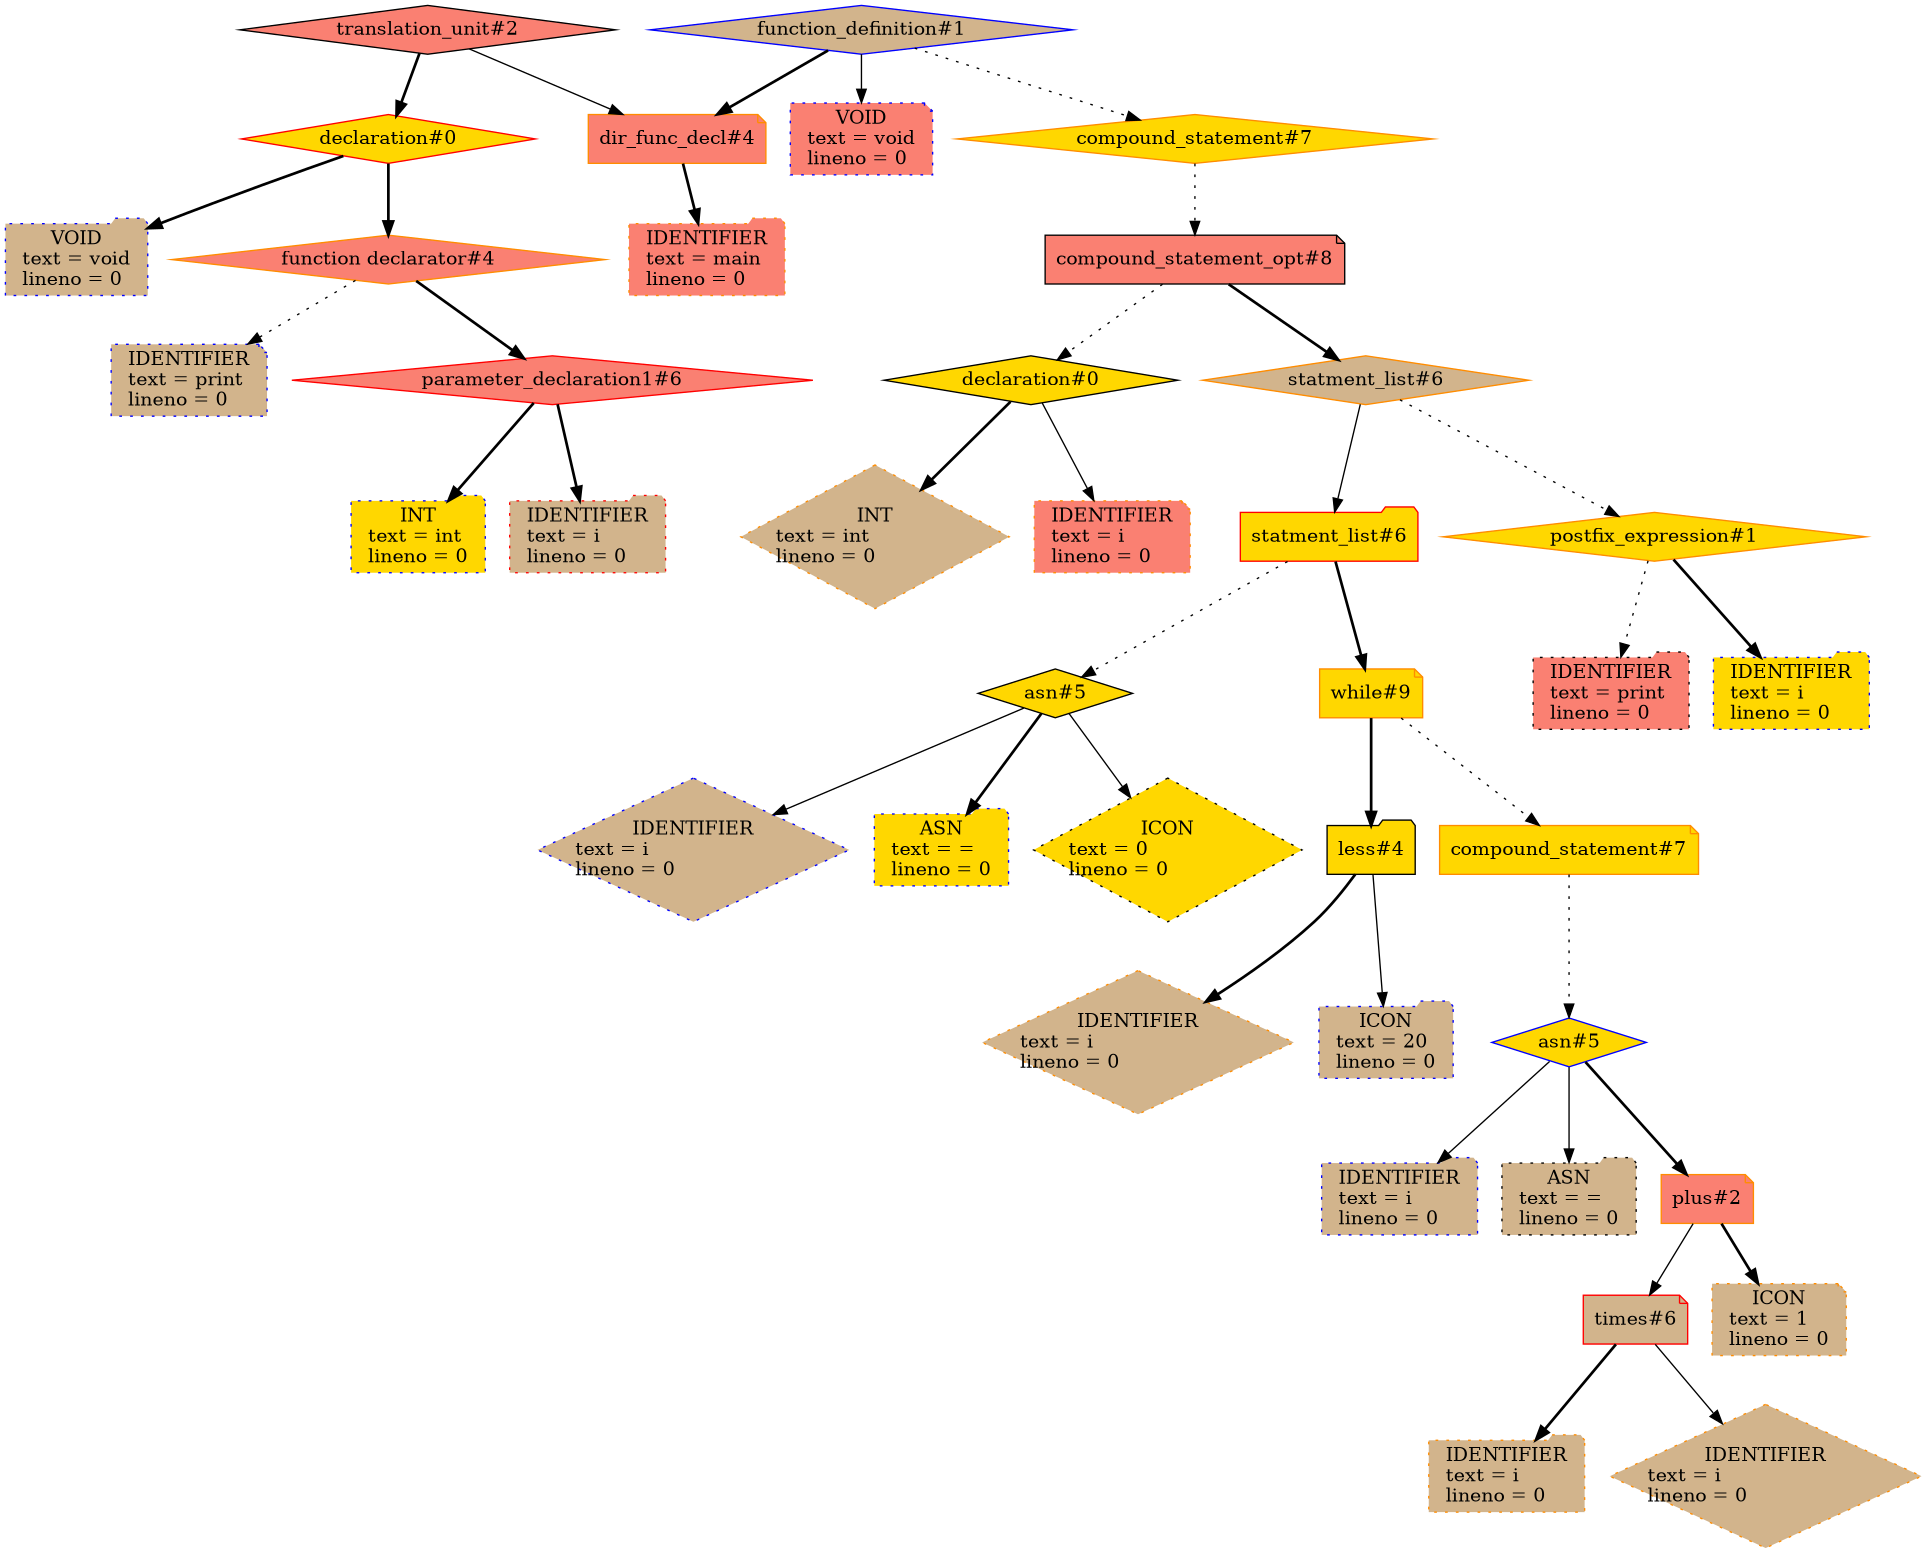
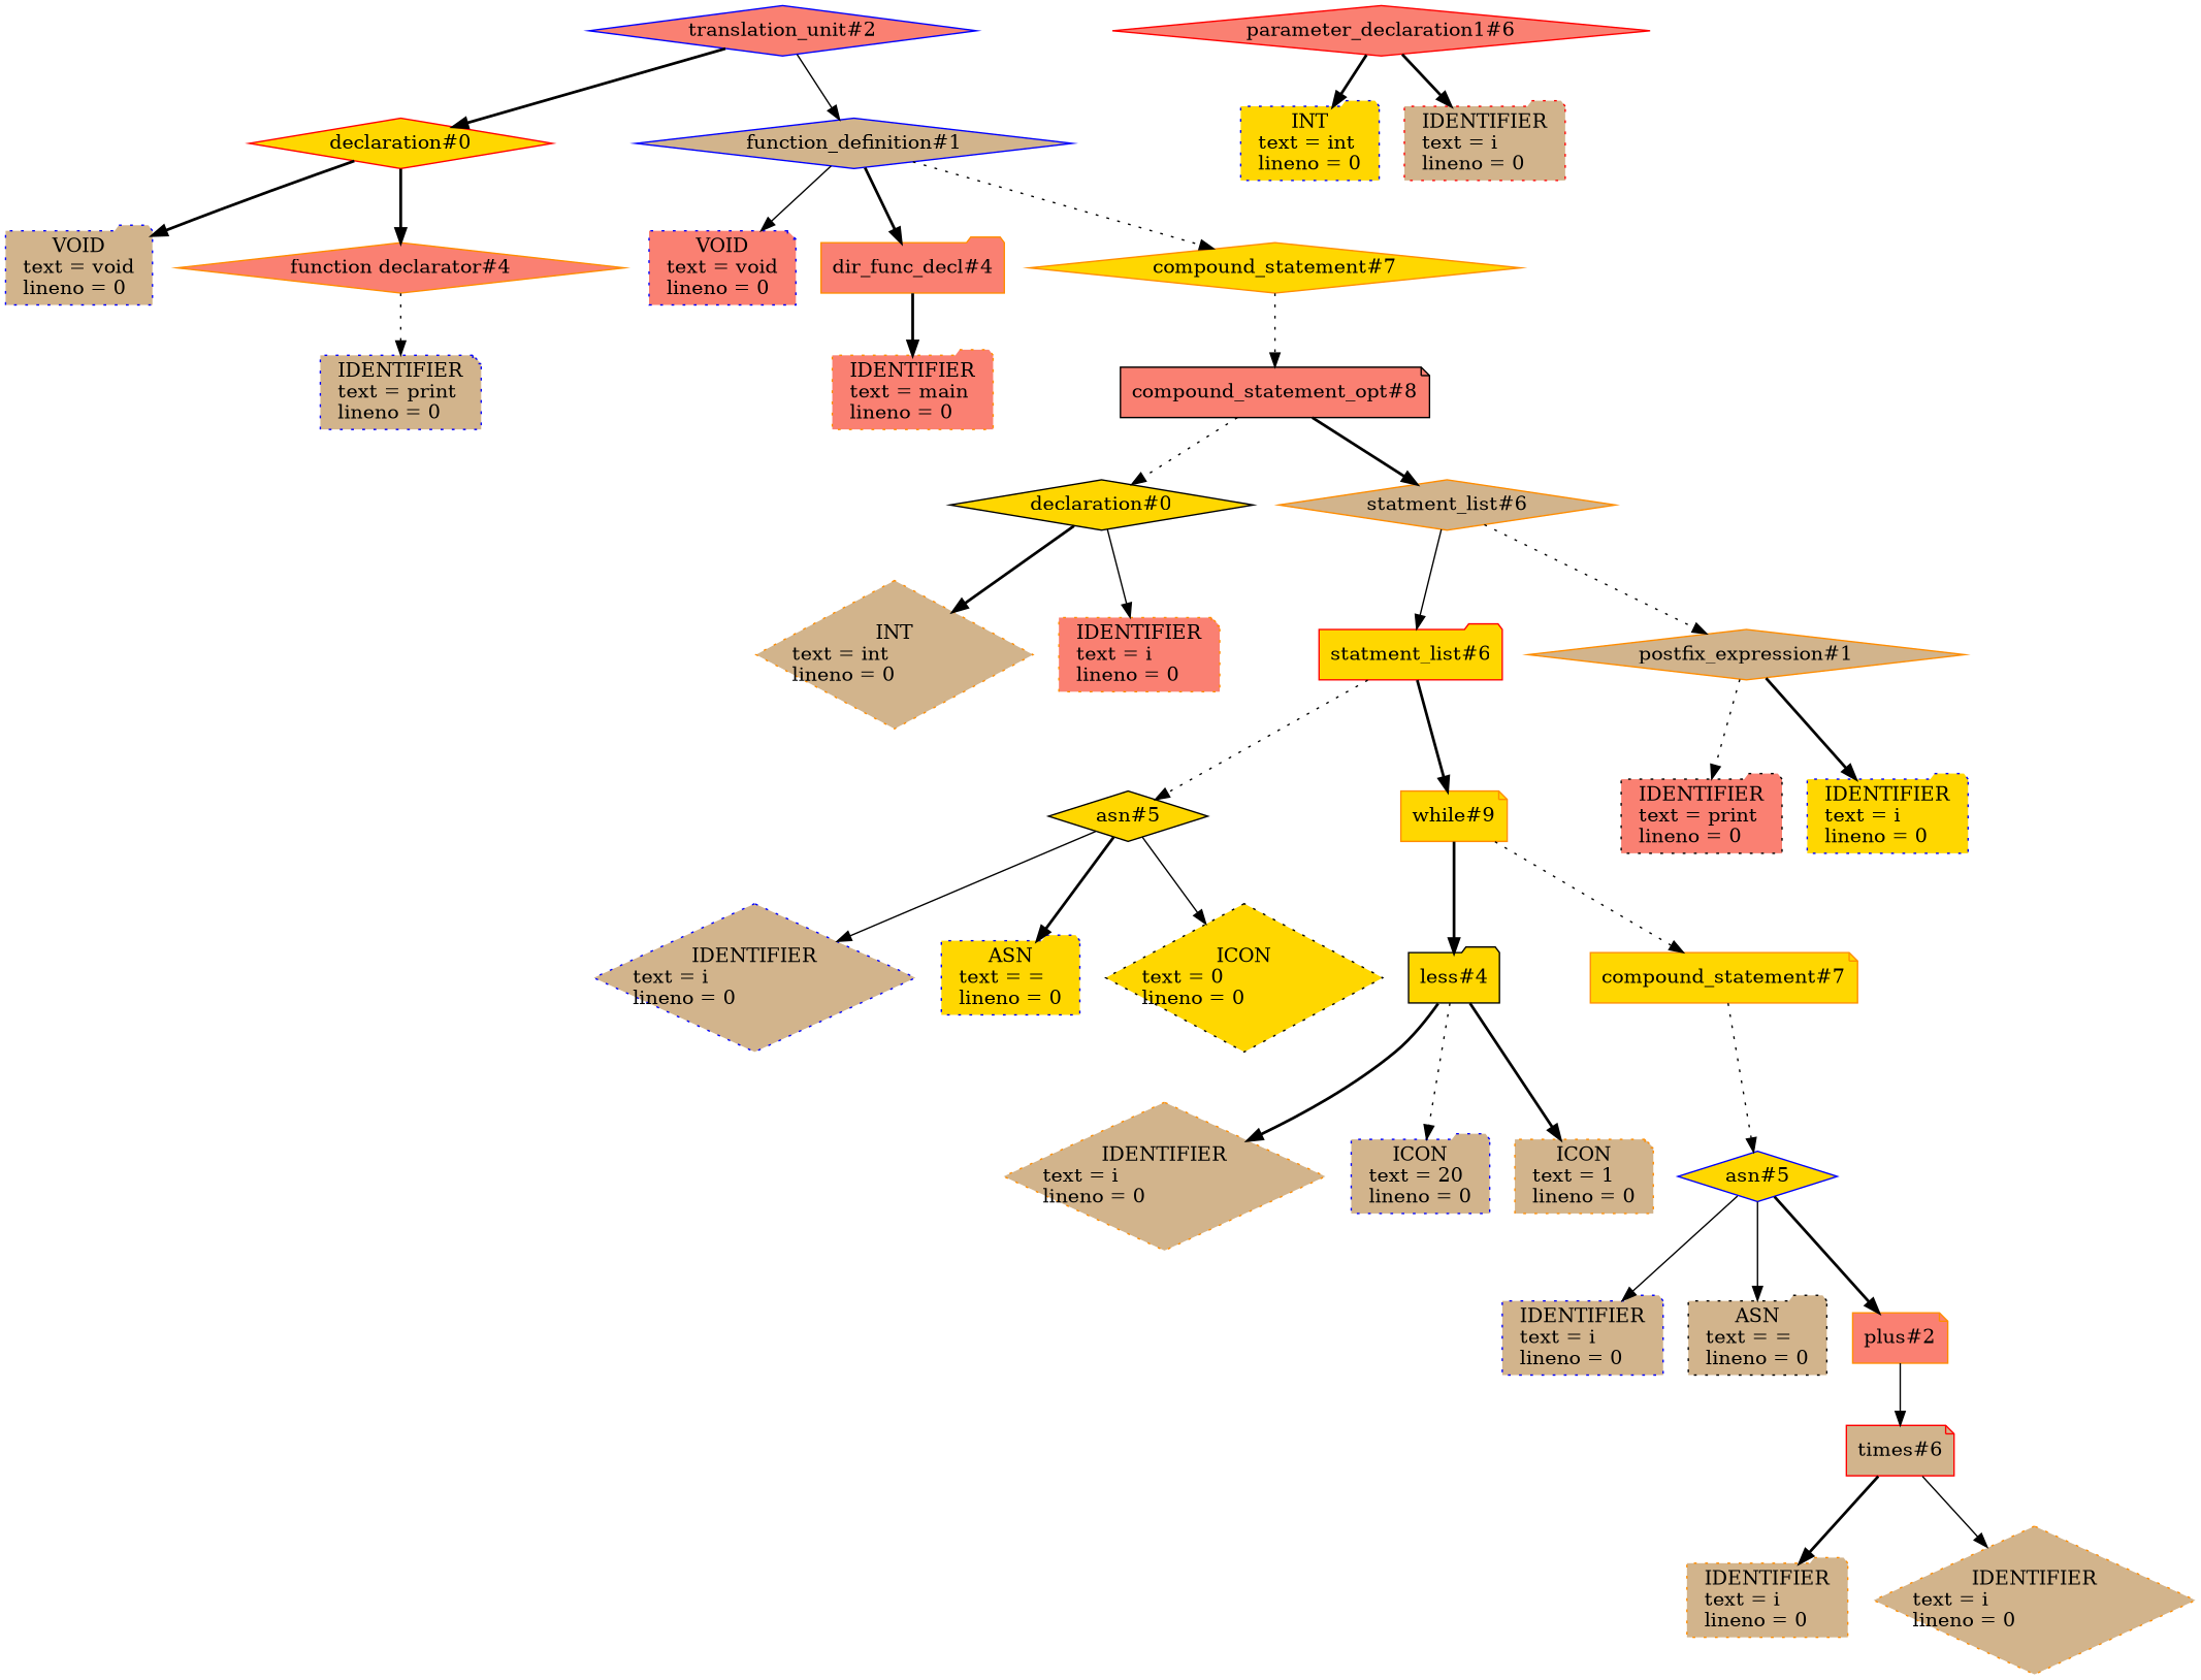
  digraph {
    node [color=darkorange fillcolor=tan shape=diamond style="dotted,filled"]
    edge [style=bold]
-   n1 [color=black fillcolor=salmon label="translation_unit#2" style=filled]
+   n1 [color=blue fillcolor=salmon label="translation_unit#2" style=filled]
    n2 [color=red fillcolor=gold label="declaration#0" style=filled]
    n3 [color=blue label="function_definition#1" style=filled]
    n4 [color=blue label=" VOID \n text = void \l lineno = 0 \l" shape=folder]
    n5 [fillcolor=salmon label="function declarator#4" style=filled]
    n6 [color=blue fillcolor=salmon label=" VOID \n text = void \l lineno = 0 \l" shape=note]
-   n7 [fillcolor=salmon label="dir_func_decl#4" shape=note style=filled]
+   n7 [fillcolor=salmon label="dir_func_decl#4" shape=folder style=filled]
    n8 [fillcolor=gold label="compound_statement#7" style=filled]
    n9 [color=blue label=" IDENTIFIER \n text = print \l lineno = 0 \l" shape=note]
    n10 [color=red fillcolor=salmon label="parameter_declaration1#6" style=filled]
    n11 [color=blue fillcolor=gold label=" INT \n text = int \l lineno = 0 \l" shape=folder]
    n12 [color=red label=" IDENTIFIER \n text = i \l lineno = 0 \l" shape=folder]
    n13 [fillcolor=salmon label=" IDENTIFIER \n text = main \l lineno = 0 \l" shape=folder]
    n14 [color=black fillcolor=salmon label="compound_statement_opt#8" shape=note style=filled]
    n15 [color=black fillcolor=gold label="declaration#0" style=filled]
    n16 [label="statment_list#6" style=filled]
    n17 [label=" INT \n text = int \l lineno = 0 \l"]
    n18 [fillcolor=salmon label=" IDENTIFIER \n text = i \l lineno = 0 \l" shape=note]
    n19 [color=red fillcolor=gold label="statment_list#6" shape=folder style=filled]
-   n20 [fillcolor=gold label="postfix_expression#1" style=filled]
+   n20 [label="postfix_expression#1" style=filled]
    n21 [color=black fillcolor=gold label="asn#5" style=filled]
    n22 [fillcolor=gold label="while#9" shape=note style=filled]
    n23 [color=black fillcolor=salmon label=" IDENTIFIER \n text = print \l lineno = 0 \l" shape=folder]
    n24 [color=blue fillcolor=gold label=" IDENTIFIER \n text = i \l lineno = 0 \l" shape=folder]
    n25 [color=blue label=" IDENTIFIER \n text = i \l lineno = 0 \l"]
    n26 [color=blue fillcolor=gold label=" ASN \n text = = \l lineno = 0 \l" shape=folder]
    n27 [color=black fillcolor=gold label=" ICON \n text = 0 \l lineno = 0 \l"]
    n28 [color=black fillcolor=gold label="less#4" shape=folder style=filled]
    n29 [fillcolor=gold label="compound_statement#7" shape=note style=filled]
    n30 [label=" IDENTIFIER \n text = i \l lineno = 0 \l"]
    n31 [color=blue label=" ICON \n text = 20 \l lineno = 0 \l" shape=folder]
    n32 [color=blue fillcolor=gold label="asn#5" style=filled]
    n33 [color=blue label=" IDENTIFIER \n text = i \l lineno = 0 \l" shape=folder]
    n34 [color=black label=" ASN \n text = = \l lineno = 0 \l" shape=folder]
    n35 [fillcolor=salmon label="plus#2" shape=note style=filled]
    n36 [color=red label="times#6" shape=note style=filled]
    n37 [label=" ICON \n text = 1 \l lineno = 0 \l" shape=note]
    n38 [label=" IDENTIFIER \n text = i \l lineno = 0 \l" shape=folder]
    n39 [label=" IDENTIFIER \n text = i \l lineno = 0 \l"]
    n1 -> n2
-   n1 -> n7 [style=solid]
+   n1 -> n3 [style=solid]
    n2 -> n4
    n2 -> n5
    n3 -> n6 [style=solid]
    n3 -> n7
    n3 -> n8 [style=dotted]
    n5 -> n9 [style=dotted]
-   n5 -> n10
    n7 -> n13
    n8 -> n14 [style=dotted]
    n10 -> n11
    n10 -> n12
    n14 -> n15 [style=dotted]
    n14 -> n16
    n15 -> n17
    n15 -> n18 [style=solid]
    n16 -> n19 [style=solid]
    n16 -> n20 [style=dotted]
    n19 -> n21 [style=dotted]
    n19 -> n22
    n20 -> n23 [style=dotted]
    n20 -> n24
    n21 -> n25 [style=solid]
    n21 -> n26
    n21 -> n27 [style=solid]
    n22 -> n28
    n22 -> n29 [style=dotted]
    n28 -> n30
-   n28 -> n31 [style=solid]
+   n28 -> n31 [style=dotted]
    n29 -> n32 [style=dotted]
    n32 -> n33 [style=solid]
    n32 -> n34 [style=solid]
    n32 -> n35
    n35 -> n36 [style=solid]
-   n35 -> n37
+   n28 -> n37
    n36 -> n38
    n36 -> n39 [style=solid]
  }
